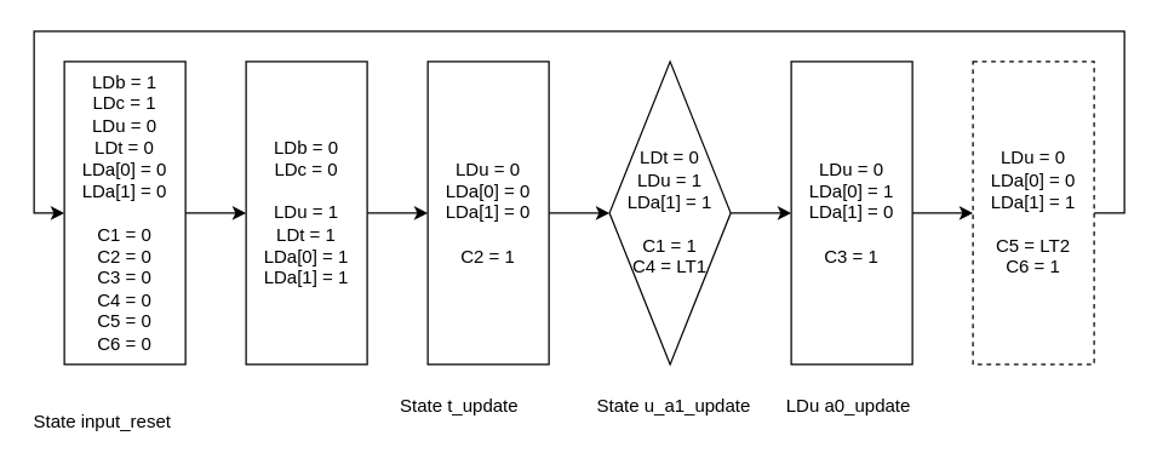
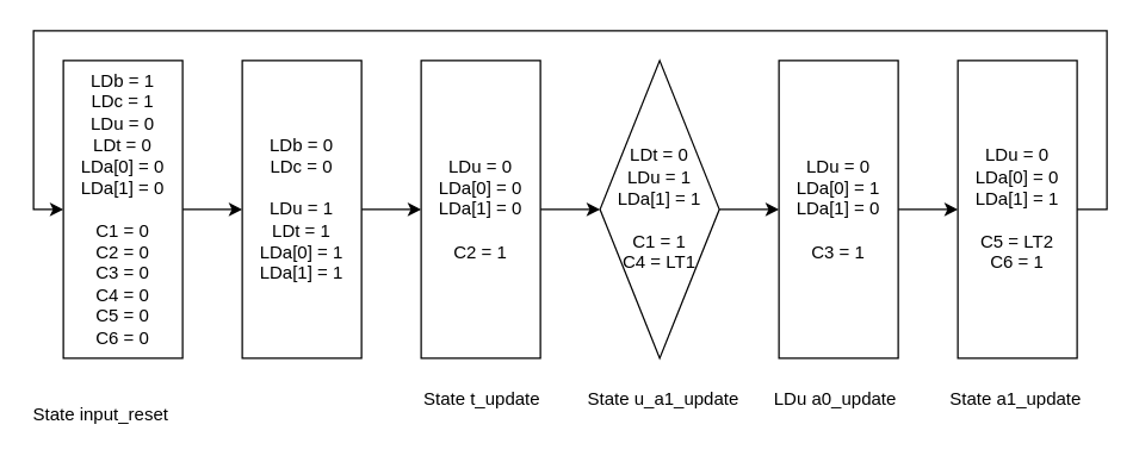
  <mxCell id="0" />
  <mxCell id="1" parent="0" />
  <mxCell id="2" style="edgeStyle=orthogonalEdgeStyle;rounded=0;orthogonalLoop=1;jettySize=auto;html=1;exitX=1;exitY=0.5;exitDx=0;exitDy=0;entryX=0;entryY=0.5;entryDx=0;entryDy=0;" edge="1" parent="1" source="3" target="5"><mxGeometry relative="1" as="geometry" /></mxCell>
  <mxCell id="3" value="LDb = 1&lt;br&gt;LDc = 1&lt;br&gt;LDu = 0&lt;br&gt;LDt = 0&lt;br&gt;LDa[0] = 0&lt;br&gt;LDa[1] = 0&lt;br&gt;&lt;br&gt;C1 = 0&lt;br&gt;C2 = 0&lt;br&gt;C3 = 0&lt;br&gt;C4 = 0&lt;br&gt;C5 = 0&lt;br&gt;C6 = 0" style="rounded=0;whiteSpace=wrap;html=1;" vertex="1" parent="1"><mxGeometry x="42" y="40" width="80" height="200" as="geometry" /></mxCell>
  <mxCell id="4" style="edgeStyle=orthogonalEdgeStyle;rounded=0;orthogonalLoop=1;jettySize=auto;html=1;exitX=1;exitY=0.5;exitDx=0;exitDy=0;entryX=0;entryY=0.5;entryDx=0;entryDy=0;" edge="1" parent="1" source="5" target="7"><mxGeometry relative="1" as="geometry" /></mxCell>
  <mxCell id="5" value="LDb = 0&lt;br&gt;LDc = 0&lt;br&gt;&lt;br&gt;LDu = 1&lt;br&gt;LDt = 1&lt;br&gt;LDa[0] = 1&lt;br&gt;LDa[1] = 1" style="rounded=0;whiteSpace=wrap;html=1;" vertex="1" parent="1"><mxGeometry x="162" y="40" width="80" height="200" as="geometry" /></mxCell>
  <mxCell id="6" style="edgeStyle=orthogonalEdgeStyle;rounded=0;orthogonalLoop=1;jettySize=auto;html=1;exitX=1;exitY=0.5;exitDx=0;exitDy=0;entryX=0;entryY=0.5;entryDx=0;entryDy=0;" edge="1" parent="1" source="7" target="9"><mxGeometry relative="1" as="geometry" /></mxCell>
  <mxCell id="7" value="LDu = 0&lt;br&gt;LDa[0] = 0&lt;br&gt;LDa[1] = 0&lt;br&gt;&lt;br&gt;C2 = 1" style="rounded=0;whiteSpace=wrap;html=1;" vertex="1" parent="1"><mxGeometry x="282" y="40" width="80" height="200" as="geometry" /></mxCell>
  <mxCell id="8" style="edgeStyle=orthogonalEdgeStyle;rounded=0;orthogonalLoop=1;jettySize=auto;html=1;exitX=1;exitY=0.5;exitDx=0;exitDy=0;entryX=0;entryY=0.5;entryDx=0;entryDy=0;" edge="1" parent="1" source="9" target="11"><mxGeometry relative="1" as="geometry" /></mxCell>
  <mxCell id="9" value="LDt = 0&lt;br&gt;LDu = 1&lt;br&gt;LDa[1] = 1&lt;br&gt;&lt;br&gt;C1 = 1&lt;br&gt;C4 = LT1" style="rhombus;whiteSpace=wrap;html=1;" vertex="1" parent="1"><mxGeometry x="402" y="40" width="80" height="200" as="geometry" /></mxCell>
  <mxCell id="10" style="edgeStyle=orthogonalEdgeStyle;rounded=0;orthogonalLoop=1;jettySize=auto;html=1;exitX=1;exitY=0.5;exitDx=0;exitDy=0;entryX=0;entryY=0.5;entryDx=0;entryDy=0;" edge="1" parent="1" source="11" target="13"><mxGeometry relative="1" as="geometry" /></mxCell>
  <mxCell id="11" value="LDu = 0&lt;br&gt;LDa[0] = 1&lt;br&gt;LDa[1] = 0&lt;br&gt;&lt;br&gt;C3 = 1" style="rounded=0;whiteSpace=wrap;html=1;" vertex="1" parent="1"><mxGeometry x="522" y="40" width="80" height="200" as="geometry" /></mxCell>
  <mxCell id="12" style="edgeStyle=orthogonalEdgeStyle;rounded=0;orthogonalLoop=1;jettySize=auto;html=1;exitX=1;exitY=0.5;exitDx=0;exitDy=0;entryX=0;entryY=0.5;entryDx=0;entryDy=0;" edge="1" parent="1" source="13" target="3"><mxGeometry relative="1" as="geometry"><Array as="points"><mxPoint x="742" y="140" /><mxPoint x="742" y="20" /><mxPoint x="22" y="20" /><mxPoint x="22" y="140" /></Array></mxGeometry></mxCell>
- <mxCell id="13" value="LDu = 0&lt;br&gt;LDa[0] = 0&lt;br&gt;LDa[1] = 1&lt;br&gt;&lt;br&gt;C5 = LT2&lt;br&gt;C6 = 1" style="rounded=0;whiteSpace=wrap;html=1;dashed=1;" vertex="1" parent="1"><mxGeometry x="642" y="40" width="80" height="200" as="geometry" /></mxCell>
+ <mxCell id="13" value="LDu = 0&lt;br&gt;LDa[0] = 0&lt;br&gt;LDa[1] = 1&lt;br&gt;&lt;br&gt;C5 = LT2&lt;br&gt;C6 = 1" style="rounded=0;whiteSpace=wrap;html=1;" vertex="1" parent="1"><mxGeometry x="642" y="40" width="80" height="200" as="geometry" /></mxCell>
  <mxCell id="14" value="State input_reset" style="text;html=1;resizable=0;points=[];autosize=1;align=left;verticalAlign=top;spacingTop=-4;" vertex="1" parent="1"><mxGeometry x="20" y="268" width="110" height="20" as="geometry" /></mxCell>
- <mxCell id="15" value="State t_update" style="text;html=1;resizable=0;points=[];autosize=1;align=left;verticalAlign=top;spacingTop=-4;" vertex="1" parent="1"><mxGeometry x="262" y="258" width="90" height="20" as="geometry" /></mxCell>
+ <mxCell id="15" value="State t_update" style="text;html=1;resizable=0;points=[];autosize=1;align=left;verticalAlign=top;spacingTop=-4;" vertex="1" parent="1"><mxGeometry x="282" y="258" width="90" height="20" as="geometry" /></mxCell>
  <mxCell id="16" value="State u_a1_update" style="text;html=1;resizable=0;points=[];autosize=1;align=left;verticalAlign=top;spacingTop=-4;" vertex="1" parent="1"><mxGeometry x="392" y="258" width="120" height="20" as="geometry" /></mxCell>
  <mxCell id="17" value="LDu a0_update" style="text;html=1;resizable=0;points=[];autosize=1;align=left;verticalAlign=top;spacingTop=-4;" vertex="1" parent="1"><mxGeometry x="517" y="258" width="100" height="20" as="geometry" /></mxCell>
+ <mxCell id="18" value="State a1_update" style="text;html=1;resizable=0;points=[];autosize=1;align=left;verticalAlign=top;spacingTop=-4;" vertex="1" parent="1"><mxGeometry x="635" y="258" width="100" height="20" as="geometry" /></mxCell>
